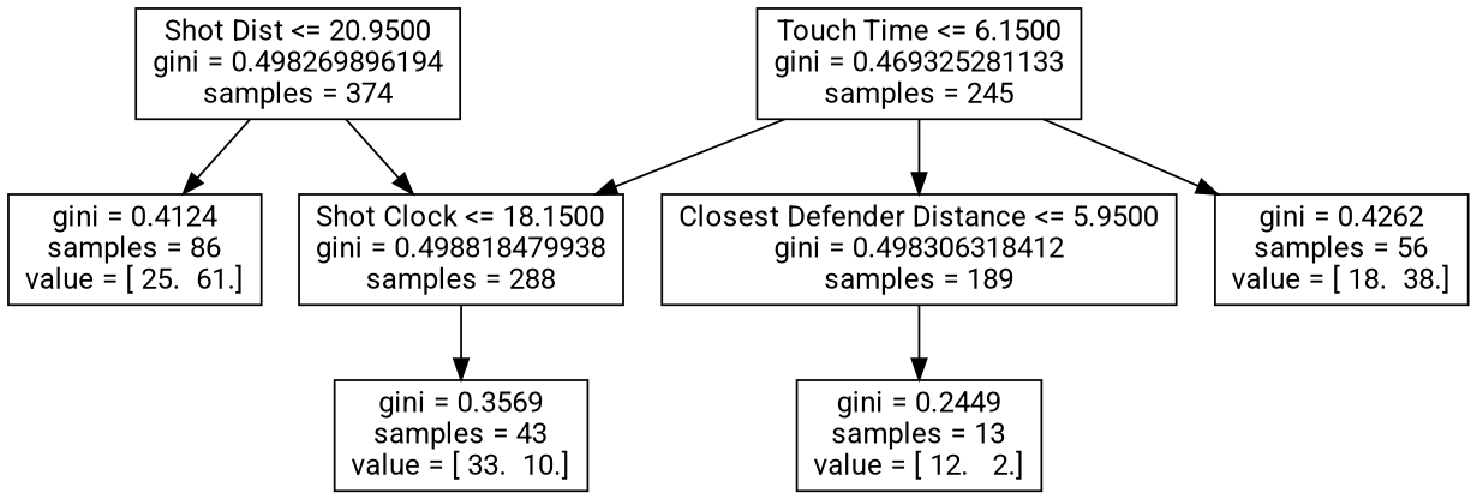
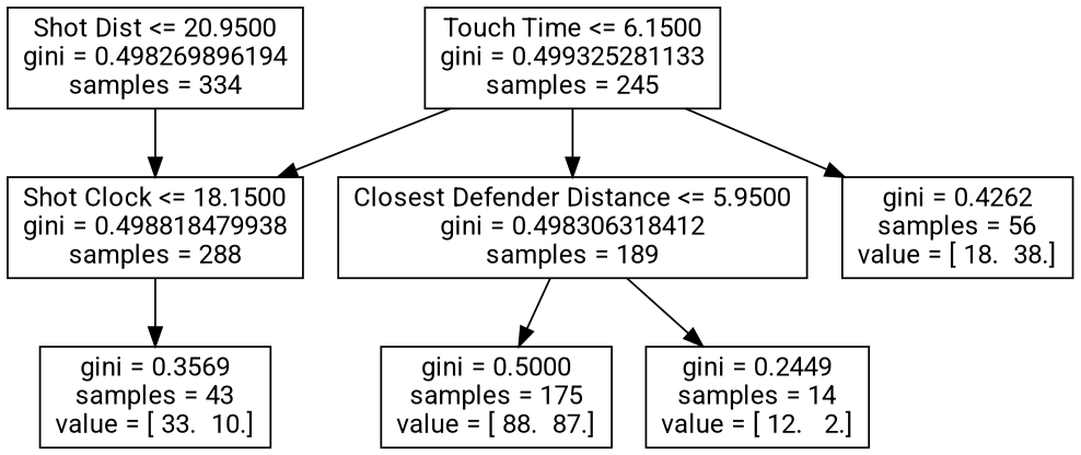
  digraph {
    fontname=Roboto
    node [fontname=Roboto shape=box]
    edge [fontname=Roboto]
-   n1 [label="Shot Dist <= 20.9500\ngini = 0.498269896194\nsamples = 374"]
+   n1 [label="Shot Dist <= 20.9500\ngini = 0.498269896194\nsamples = 334"]
    n2 [label="Shot Clock <= 18.1500\ngini = 0.498818479938\nsamples = 288"]
-   n3 [label="gini = 0.4124\nsamples = 86\nvalue = [ 25.  61.]"]
    n4 [label="gini = 0.3569\nsamples = 43\nvalue = [ 33.  10.]"]
-   n5 [label="Touch Time <= 6.1500\ngini = 0.469325281133\nsamples = 245"]
+   n5 [label="Touch Time <= 6.1500\ngini = 0.499325281133\nsamples = 245"]
    n6 [label="Closest Defender Distance <= 5.9500\ngini = 0.498306318412\nsamples = 189"]
    n7 [label="gini = 0.4262\nsamples = 56\nvalue = [ 18.  38.]"]
-   n9 [label="gini = 0.2449\nsamples = 13\nvalue = [ 12.   2.]"]
+   n8 [label="gini = 0.5000\nsamples = 175\nvalue = [ 88.  87.]"]
+   n9 [label="gini = 0.2449\nsamples = 14\nvalue = [ 12.   2.]"]
    n1 -> n2
-   n1 -> n3
    n2 -> n4
    n5 -> n2
    n5 -> n6
    n5 -> n7
+   n6 -> n8
    n6 -> n9
  }
